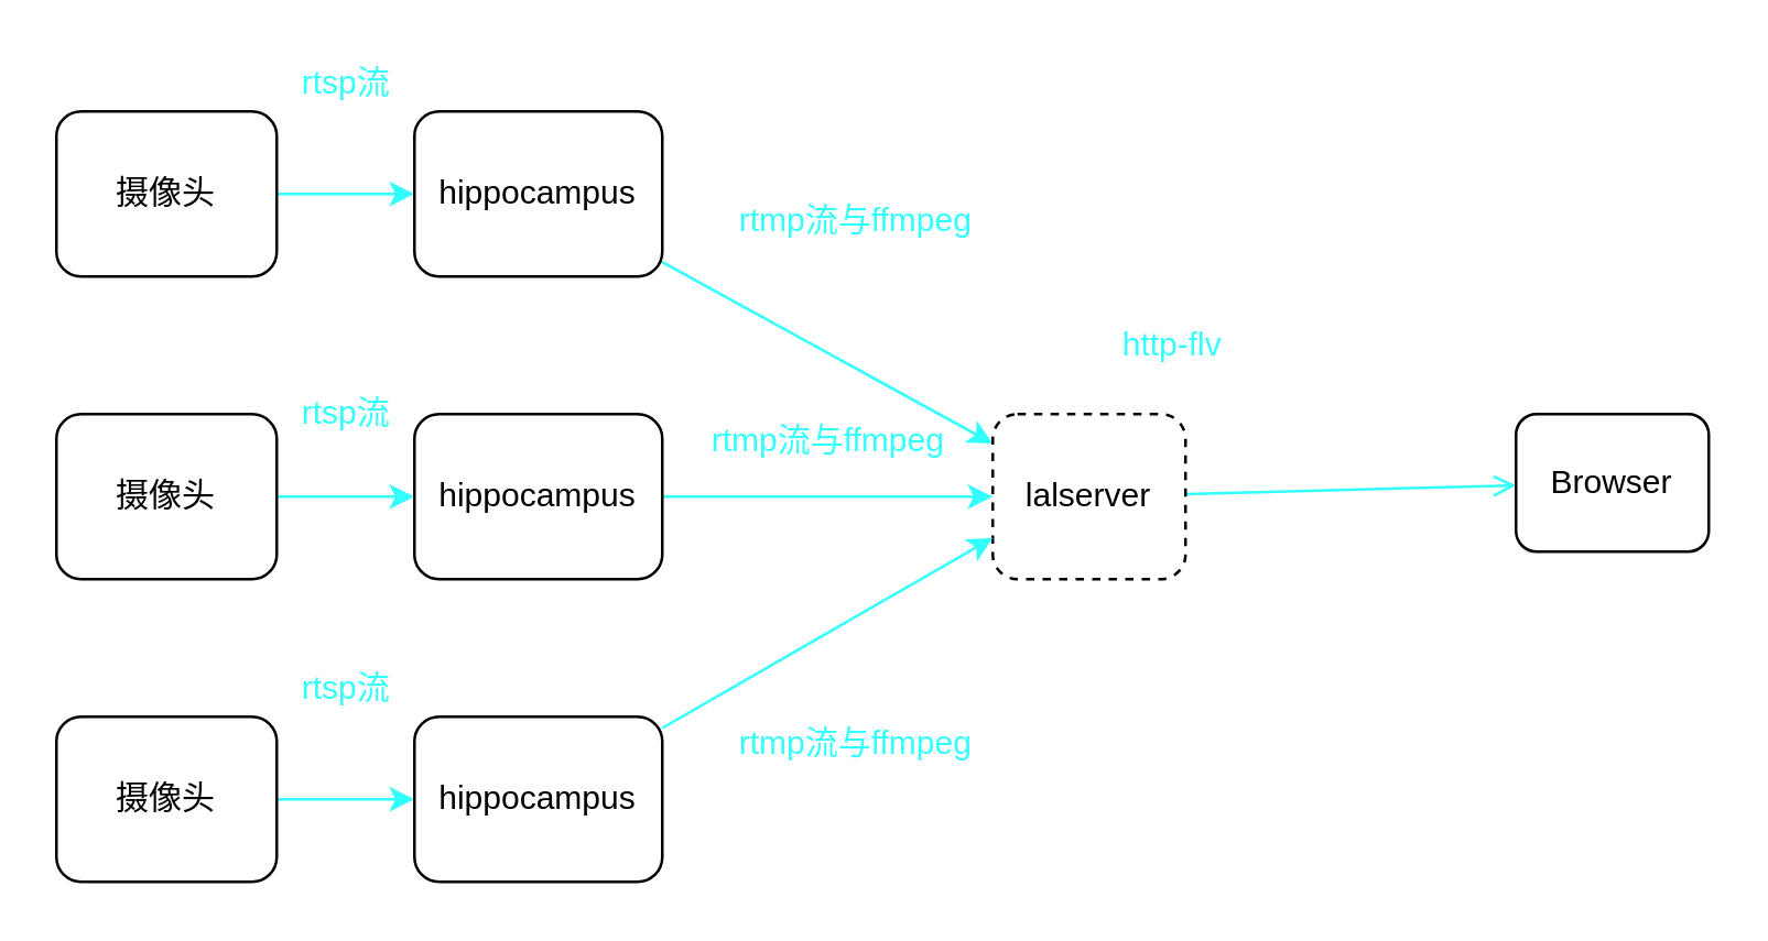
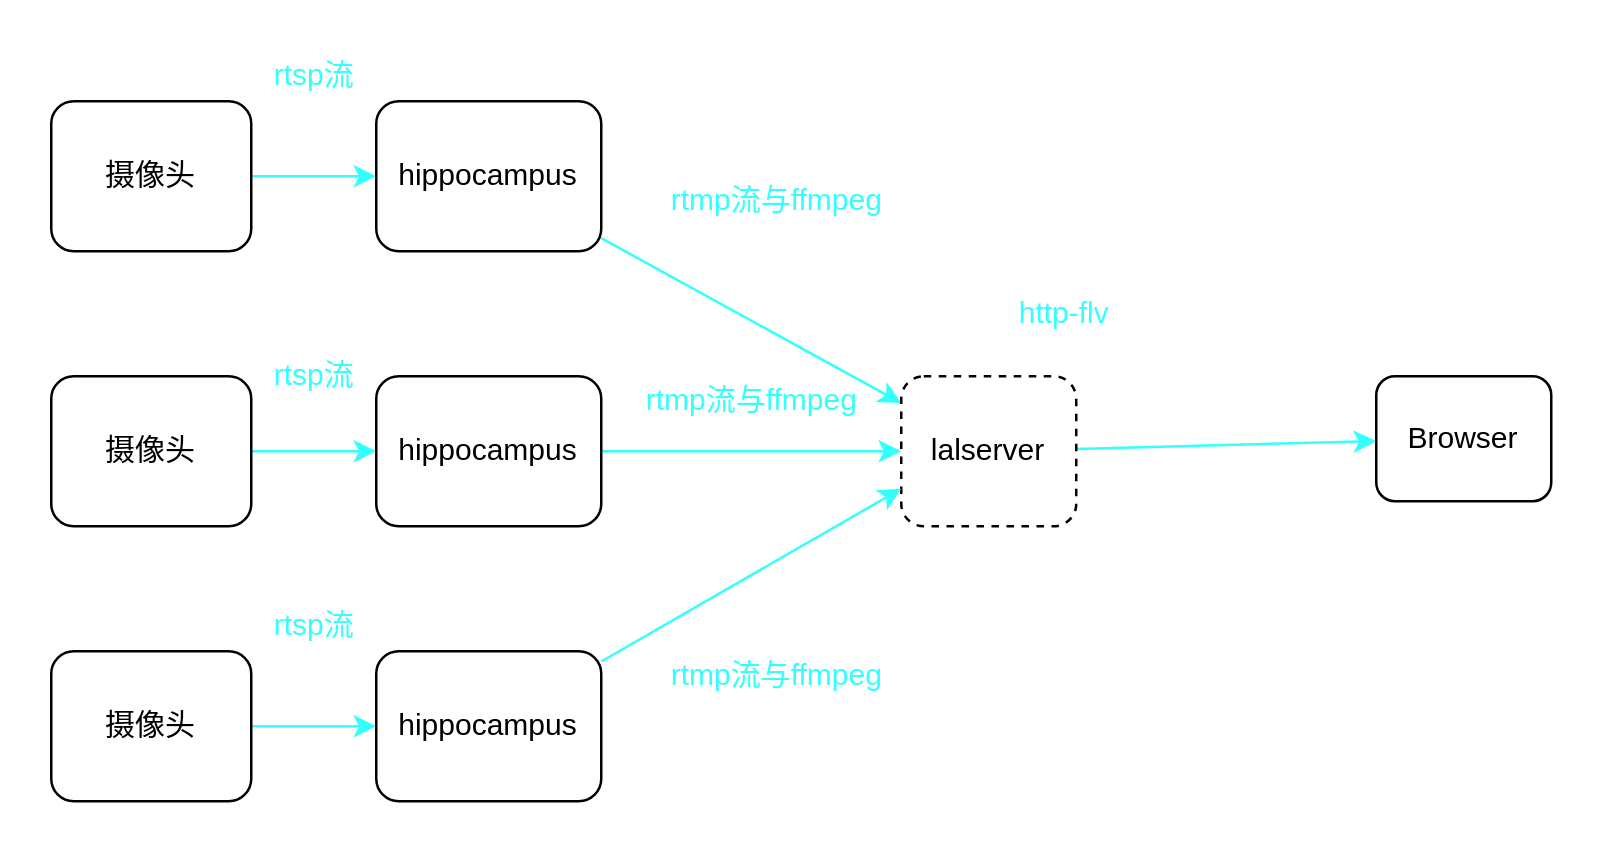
  <mxCell id="0" />
  <mxCell id="1" parent="0" />
  <mxCell id="2" value="" style="edgeStyle=none;html=1;strokeColor=#33FFFF;" parent="1" source="3" target="5" edge="1"><mxGeometry relative="1" as="geometry" /></mxCell>
  <mxCell id="3" value="摄像头" style="rounded=1;whiteSpace=wrap;html=1;" parent="1" vertex="1"><mxGeometry x="20" y="40" width="80" height="60" as="geometry" /></mxCell>
  <mxCell id="4" value="" style="edgeStyle=none;html=1;strokeColor=#33FFFF;" edge="1" parent="1" source="5" target="7"><mxGeometry relative="1" as="geometry" /></mxCell>
  <mxCell id="5" value="hippocampus" style="rounded=1;whiteSpace=wrap;html=1;" parent="1" vertex="1"><mxGeometry x="150" y="40" width="90" height="60" as="geometry" /></mxCell>
- <mxCell id="6" value="" style="edgeStyle=none;html=1;strokeColor=#33FFFF;endArrow=open;" parent="1" source="7" target="8" edge="1"><mxGeometry relative="1" as="geometry" /></mxCell>
+ <mxCell id="6" value="" style="edgeStyle=none;html=1;strokeColor=#33FFFF;" parent="1" source="7" target="8" edge="1"><mxGeometry relative="1" as="geometry" /></mxCell>
  <mxCell id="7" value="lalserver" style="rounded=1;whiteSpace=wrap;html=1;dashed=1;" parent="1" vertex="1"><mxGeometry x="360" y="150" width="70" height="60" as="geometry" /></mxCell>
  <mxCell id="8" value="Browser" style="rounded=1;whiteSpace=wrap;html=1;" parent="1" vertex="1"><mxGeometry x="550" y="150" width="70" height="50" as="geometry" /></mxCell>
  <mxCell id="9" value="" style="edgeStyle=none;html=1;strokeColor=#33FFFF;" parent="1" source="10" target="12" edge="1"><mxGeometry relative="1" as="geometry" /></mxCell>
  <mxCell id="10" value="摄像头" style="rounded=1;whiteSpace=wrap;html=1;" parent="1" vertex="1"><mxGeometry x="20" y="150" width="80" height="60" as="geometry" /></mxCell>
  <mxCell id="11" value="" style="edgeStyle=none;html=1;strokeColor=#33FFFF;" edge="1" parent="1" source="12" target="7"><mxGeometry relative="1" as="geometry" /></mxCell>
  <mxCell id="12" value="hippocampus" style="rounded=1;whiteSpace=wrap;html=1;" parent="1" vertex="1"><mxGeometry x="150" y="150" width="90" height="60" as="geometry" /></mxCell>
  <mxCell id="13" value="&lt;font color=&quot;#33ffff&quot;&gt;rtsp流&lt;/font&gt;" style="text;html=1;align=center;verticalAlign=middle;resizable=0;points=[];autosize=1;strokeColor=none;fillColor=none;" vertex="1" parent="1"><mxGeometry x="100" y="20" width="50" height="20" as="geometry" /></mxCell>
  <mxCell id="14" value="&lt;font color=&quot;#33ffff&quot;&gt;rtsp流&lt;/font&gt;" style="text;html=1;align=center;verticalAlign=middle;resizable=0;points=[];autosize=1;strokeColor=none;fillColor=none;" vertex="1" parent="1"><mxGeometry x="100" y="240" width="50" height="20" as="geometry" /></mxCell>
  <mxCell id="15" value="" style="edgeStyle=none;html=1;fontColor=#33FFFF;strokeColor=#33FFFF;" edge="1" parent="1" source="16" target="18"><mxGeometry relative="1" as="geometry" /></mxCell>
  <mxCell id="16" value="摄像头" style="rounded=1;whiteSpace=wrap;html=1;" vertex="1" parent="1"><mxGeometry x="20" y="260" width="80" height="60" as="geometry" /></mxCell>
  <mxCell id="17" style="edgeStyle=none;html=1;entryX=0;entryY=0.75;entryDx=0;entryDy=0;fontColor=#33FFFF;strokeColor=#33FFFF;" edge="1" parent="1" source="18" target="7"><mxGeometry relative="1" as="geometry" /></mxCell>
  <mxCell id="18" value="hippocampus" style="rounded=1;whiteSpace=wrap;html=1;" vertex="1" parent="1"><mxGeometry x="150" y="260" width="90" height="60" as="geometry" /></mxCell>
  <mxCell id="19" value="&lt;font color=&quot;#33ffff&quot;&gt;rtsp流&lt;/font&gt;" style="text;html=1;align=center;verticalAlign=middle;resizable=0;points=[];autosize=1;strokeColor=none;fillColor=none;" vertex="1" parent="1"><mxGeometry x="100" y="140" width="50" height="20" as="geometry" /></mxCell>
  <mxCell id="20" value="rtmp流与ffmpeg" style="text;html=1;align=center;verticalAlign=middle;resizable=0;points=[];autosize=1;strokeColor=none;fillColor=none;fontColor=#33FFFF;" vertex="1" parent="1"><mxGeometry x="260" y="70" width="100" height="20" as="geometry" /></mxCell>
  <mxCell id="21" value="rtmp流与ffmpeg" style="text;html=1;align=center;verticalAlign=middle;resizable=0;points=[];autosize=1;strokeColor=none;fillColor=none;fontColor=#33FFFF;" vertex="1" parent="1"><mxGeometry x="250" y="150" width="100" height="20" as="geometry" /></mxCell>
  <mxCell id="22" value="http-flv" style="text;html=1;align=center;verticalAlign=middle;resizable=0;points=[];autosize=1;strokeColor=none;fillColor=none;fontColor=#33FFFF;" vertex="1" parent="1"><mxGeometry x="400" y="115" width="50" height="20" as="geometry" /></mxCell>
  <mxCell id="23" value="rtmp流与ffmpeg" style="text;html=1;align=center;verticalAlign=middle;resizable=0;points=[];autosize=1;strokeColor=none;fillColor=none;fontColor=#33FFFF;" vertex="1" parent="1"><mxGeometry x="260" y="260" width="100" height="20" as="geometry" /></mxCell>
